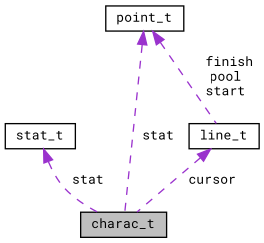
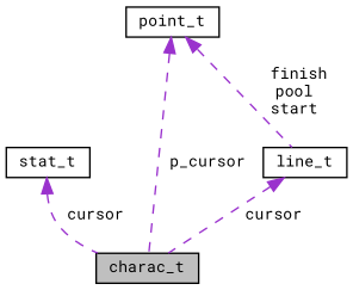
  digraph {
    fontname="Roboto Mono"
    node [color=black fillcolor=white fontname="Roboto Mono" fontsize=10 shape=record style=filled]
    edge [color=darkorchid3 dir=back fontname="Roboto Mono" fontsize=10 labelfontname=Helvetica labelfontsize=10 style=dashed]
    n1 [fillcolor=grey75 fontcolor=black height=0.2 label=charac_t width=0.4]
    n2 [height=0.2 label=stat_t width=0.4]
    n3 [height=0.2 label=line_t width=0.4]
    n4 [height=0.2 label=point_t width=0.4]
-   n2 -> n1 [label=" stat"]
+   n2 -> n1 [label=" cursor"]
    n3 -> n1 [label=" cursor"]
-   n4 -> n1 [label=" stat"]
+   n4 -> n1 [label=" p_cursor"]
    n4 -> n3 [label=" finish\npool\nstart"]
  }
